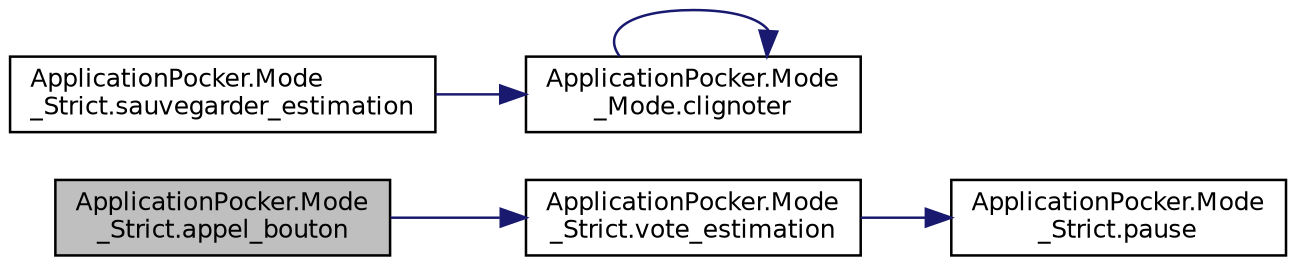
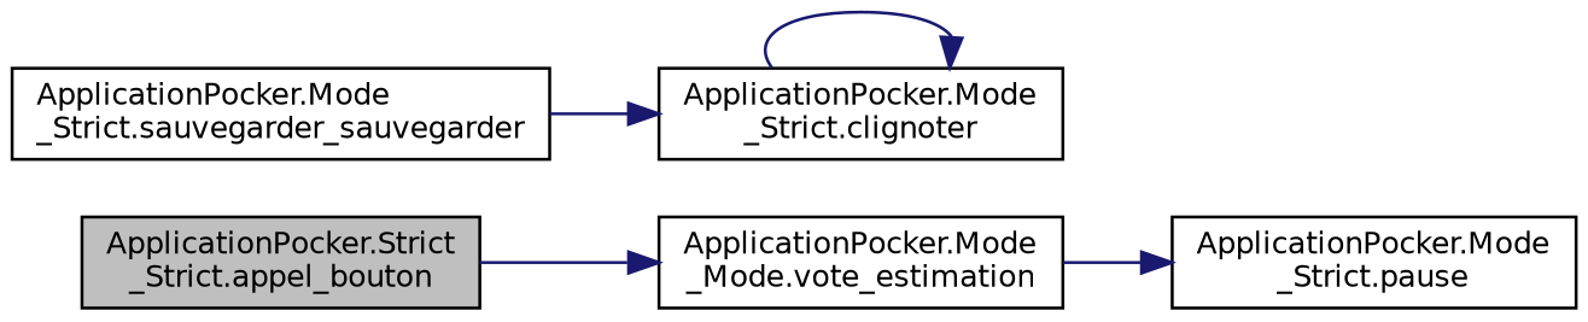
  digraph {
    rankdir=LR
    node [color=black fillcolor=white fontname=Helvetica fontsize=10 shape=record style=filled]
    edge [color=midnightblue fontname=Helvetica fontsize=10 labelfontname=Helvetica labelfontsize=10 style=solid]
-   n1 [fillcolor=grey75 fontcolor=black height=0.2 label="ApplicationPocker.Mode\l_Strict.appel_bouton" width=0.4]
-   n2 [height=0.2 label="ApplicationPocker.Mode\l_Strict.vote_estimation" width=0.4]
+   n1 [fillcolor=grey75 fontcolor=black height=0.2 label="ApplicationPocker.Strict\l_Strict.appel_bouton" width=0.4]
+   n2 [height=0.2 label="ApplicationPocker.Mode\l_Mode.vote_estimation" width=0.4]
    n3 [height=0.2 label="ApplicationPocker.Mode\l_Strict.pause" width=0.4]
-   n4 [height=0.2 label="ApplicationPocker.Mode\l_Strict.sauvegarder_estimation" width=0.4]
-   n5 [height=0.2 label="ApplicationPocker.Mode\l_Mode.clignoter" width=0.4]
+   n4 [height=0.2 label="ApplicationPocker.Mode\l_Strict.sauvegarder_sauvegarder" width=0.4]
+   n5 [height=0.2 label="ApplicationPocker.Mode\l_Strict.clignoter" width=0.4]
    n1 -> n2
    n2 -> n3
    n4 -> n5
    n5 -> n5
  }
